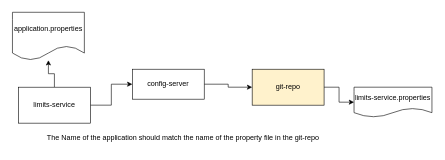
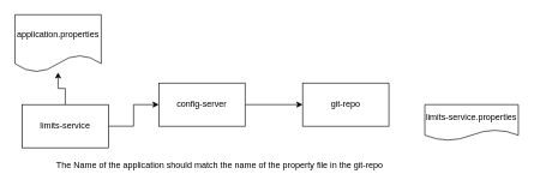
  <mxCell id="0" />
  <mxCell id="1" parent="0" />
  <mxCell id="2" value="" style="edgeStyle=orthogonalEdgeStyle;rounded=0;orthogonalLoop=1;jettySize=auto;html=1;" edge="1" parent="1" source="4" target="5"><mxGeometry relative="1" as="geometry" /></mxCell>
  <mxCell id="3" value="" style="edgeStyle=orthogonalEdgeStyle;rounded=0;orthogonalLoop=1;jettySize=auto;html=1;" edge="1" parent="1" source="4" target="7"><mxGeometry relative="1" as="geometry" /></mxCell>
  <mxCell id="4" value="limits-service" style="rounded=0;whiteSpace=wrap;html=1;" vertex="1" parent="1"><mxGeometry x="30" y="145" width="120" height="60" as="geometry" /></mxCell>
  <mxCell id="5" value="application.properties" style="shape=document;whiteSpace=wrap;html=1;boundedLbl=1;rounded=0;" vertex="1" parent="1"><mxGeometry x="20" y="20" width="120" height="80" as="geometry" /></mxCell>
  <mxCell id="6" value="" style="edgeStyle=orthogonalEdgeStyle;rounded=0;orthogonalLoop=1;jettySize=auto;html=1;" edge="1" parent="1" source="7" target="9"><mxGeometry relative="1" as="geometry" /></mxCell>
- <mxCell id="7" value="config-server" style="whiteSpace=wrap;html=1;rounded=0;" vertex="1" parent="1"><mxGeometry x="220" y="115" width="120" height="50" as="geometry" /></mxCell>
- <mxCell id="8" style="edgeStyle=orthogonalEdgeStyle;rounded=0;orthogonalLoop=1;jettySize=auto;html=1;entryX=0;entryY=0.5;entryDx=0;entryDy=0;" edge="1" parent="1" source="9" target="10"><mxGeometry relative="1" as="geometry" /></mxCell>
- <mxCell id="9" value="git-repo" style="whiteSpace=wrap;html=1;rounded=0;fillColor=#fff2cc;" vertex="1" parent="1"><mxGeometry x="420" y="115" width="120" height="60" as="geometry" /></mxCell>
+ <mxCell id="7" value="config-server" style="whiteSpace=wrap;html=1;rounded=0;" vertex="1" parent="1"><mxGeometry x="220" y="115" width="120" height="60" as="geometry" /></mxCell>
+ <mxCell id="9" value="git-repo" style="whiteSpace=wrap;html=1;rounded=0;" vertex="1" parent="1"><mxGeometry x="420" y="115" width="120" height="60" as="geometry" /></mxCell>
  <mxCell id="10" value="limits-service.properties" style="shape=document;whiteSpace=wrap;html=1;boundedLbl=1;" vertex="1" parent="1"><mxGeometry x="590" y="145" width="130" height="50" as="geometry" /></mxCell>
  <mxCell id="11" value="The Name of the application should match the name of the property file in the git-repo" style="text;html=1;strokeColor=none;fillColor=none;align=center;verticalAlign=middle;whiteSpace=wrap;rounded=0;" vertex="1" parent="1"><mxGeometry x="30" y="215" width="550" height="30" as="geometry" /></mxCell>
